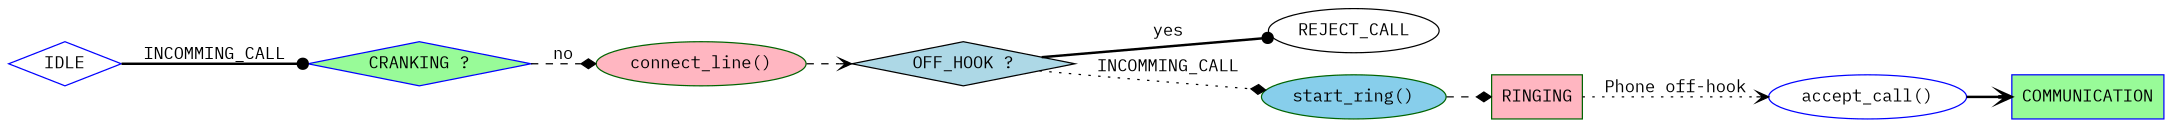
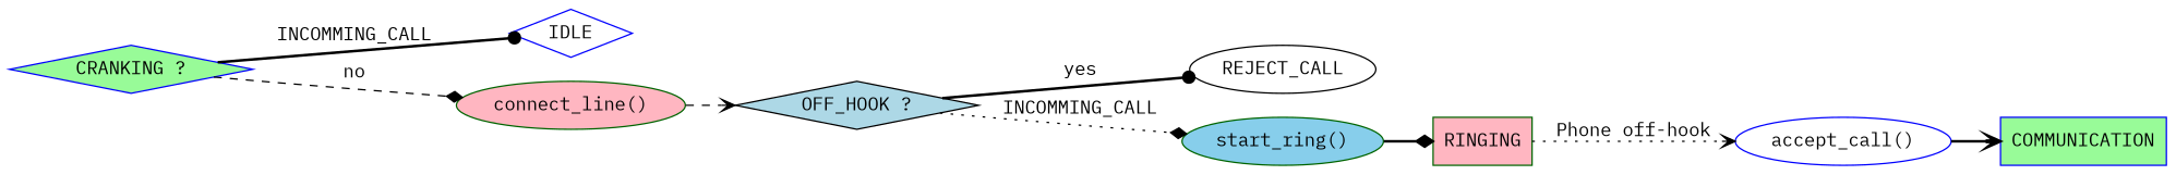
  digraph {
    fontname="IBM Plex Mono"
    rankdir=LR
    node [color=blue fillcolor=white fontname="IBM Plex Mono" style=filled]
    edge [arrowhead=diamond fontname="IBM Plex Mono" style=bold]
    n1 [label=IDLE shape=diamond]
    n2 [fillcolor=palegreen label="CRANKING ?" shape=diamond]
    n3 [color=darkgreen fillcolor=lightpink label="connect_line()"]
    n4 [color=black fillcolor=lightblue label="OFF_HOOK ?" shape=diamond]
    REJECT_CALL [color=black]
    n6 [color=darkgreen fillcolor=skyblue label="start_ring()"]
    n7 [color=darkgreen fillcolor=lightpink label=RINGING shape=rectangle]
    n8 [label="accept_call()"]
    n9 [fillcolor=palegreen label=COMMUNICATION shape=rectangle]
-   n1 -> n2 [arrowhead=dot label=INCOMMING_CALL]
+   n2 -> n1 [arrowhead=dot label=INCOMMING_CALL]
    n2 -> n3 [label=no style=dashed]
    n3 -> n4 [arrowhead=vee style=dashed]
    n4 -> REJECT_CALL [arrowhead=dot label=yes]
    n4 -> n6 [label=INCOMMING_CALL style=dotted]
-   n6 -> n7 [style=dashed]
+   n6 -> n7
    n7 -> n8 [arrowhead=vee label="Phone off-hook" style=dotted]
    n8 -> n9 [arrowhead=vee]
  }
